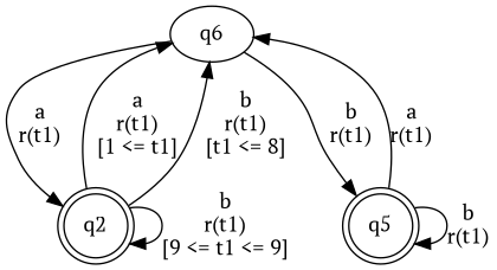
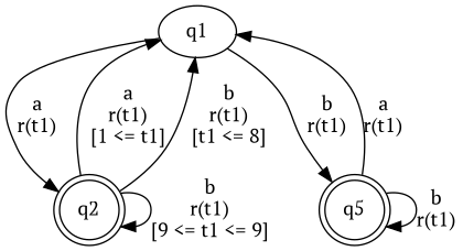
  digraph {
    fontname="PT Serif"
    node [fontname="PT Serif" shape=doublecircle]
    edge [fontname="PT Serif"]
-   n1 [label=q6 shape=""]
+   n1 [label=q1 shape=""]
    n2 [label=q2]
    n3 [label=q5]
    n1 -> n2 [label="a\nr(t1)\n"]
    n1 -> n3 [label="b\nr(t1)\n"]
    n2 -> n1 [label="a\nr(t1)\n[1 <= t1]"]
    n2 -> n1 [label="b\nr(t1)\n[t1 <= 8]"]
    n2 -> n2 [label="b\nr(t1)\n[9 <= t1 <= 9]"]
    n3 -> n1 [label="a\nr(t1)\n"]
    n3 -> n3 [label="b\nr(t1)\n"]
  }
